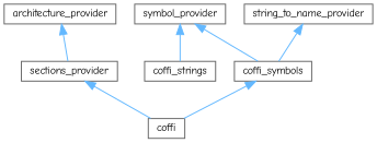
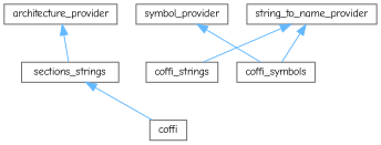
  digraph {
    fontname="Comic Neue"
    rankdir=TB
    node [color=grey40 fillcolor=white fontname="Comic Neue" fontsize=10 shape=box style=filled]
    edge [color=steelblue1 dir=back fontname="Comic Neue" fontsize=10 labelfontname=Helvetica labelfontsize=10 style=solid]
    n1 [height=0.2 label=architecture_provider width=0.4]
-   n2 [height=0.2 label=sections_provider width=0.4]
+   n2 [height=0.2 label=sections_strings width=0.4]
    n3 [height=0.2 label=coffi width=0.4]
    n4 [height=0.2 label=string_to_name_provider width=0.4]
    n5 [height=0.2 label=coffi_strings width=0.4]
    n6 [height=0.2 label=coffi_symbols width=0.4]
    n7 [height=0.2 label=symbol_provider width=0.4]
    n1 -> n2
    n2 -> n3
-   n7 -> n5
+   n4 -> n5
    n4 -> n6
-   n6 -> n3
    n7 -> n6
  }
